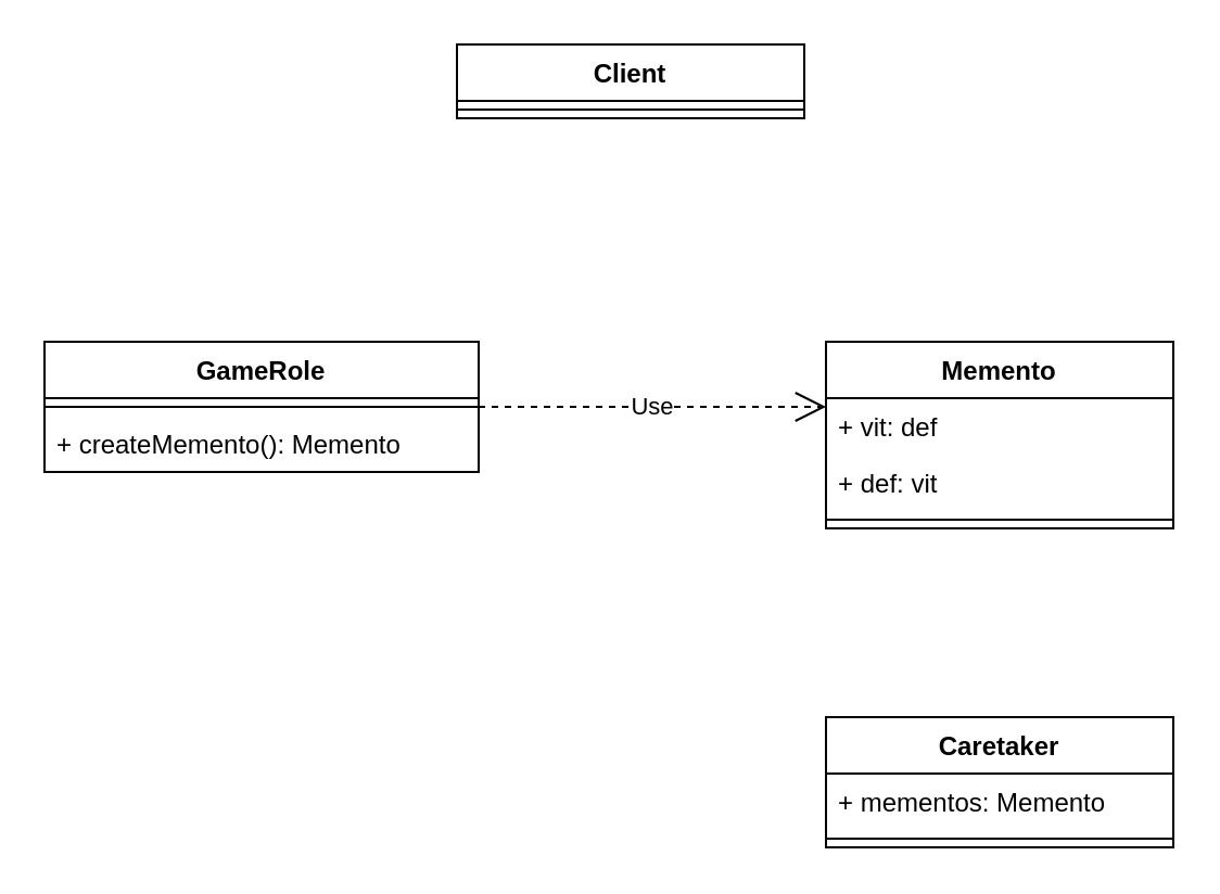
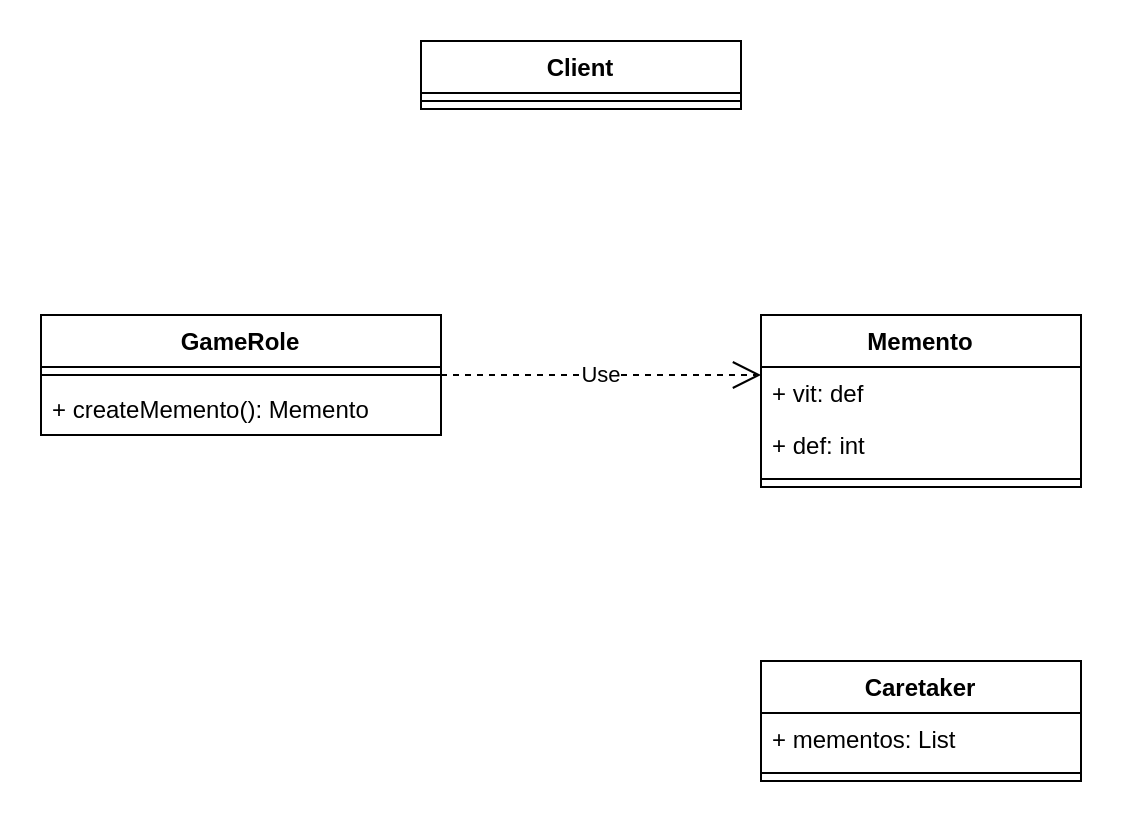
  <mxCell id="0" />
  <mxCell id="1" parent="0" />
  <mxCell id="2" value="Memento" style="swimlane;fontStyle=1;align=center;verticalAlign=top;childLayout=stackLayout;horizontal=1;startSize=26;horizontalStack=0;resizeParent=1;resizeParentMax=0;resizeLast=0;collapsible=1;marginBottom=0;" vertex="1" parent="1"><mxGeometry x="380" y="157" width="160" height="86" as="geometry" /></mxCell>
  <mxCell id="3" value="+ vit: def" style="text;strokeColor=none;fillColor=none;align=left;verticalAlign=top;spacingLeft=4;spacingRight=4;overflow=hidden;rotatable=0;points=[[0,0.5],[1,0.5]];portConstraint=eastwest;" vertex="1" parent="2"><mxGeometry y="26" width="160" height="26" as="geometry" /></mxCell>
- <mxCell id="4" value="+ def: vit" style="text;strokeColor=none;fillColor=none;align=left;verticalAlign=top;spacingLeft=4;spacingRight=4;overflow=hidden;rotatable=0;points=[[0,0.5],[1,0.5]];portConstraint=eastwest;" vertex="1" parent="2"><mxGeometry y="52" width="160" height="26" as="geometry" /></mxCell>
+ <mxCell id="4" value="+ def: int" style="text;strokeColor=none;fillColor=none;align=left;verticalAlign=top;spacingLeft=4;spacingRight=4;overflow=hidden;rotatable=0;points=[[0,0.5],[1,0.5]];portConstraint=eastwest;" vertex="1" parent="2"><mxGeometry y="52" width="160" height="26" as="geometry" /></mxCell>
  <mxCell id="5" value="" style="line;strokeWidth=1;fillColor=none;align=left;verticalAlign=middle;spacingTop=-1;spacingLeft=3;spacingRight=3;rotatable=0;labelPosition=right;points=[];portConstraint=eastwest;" vertex="1" parent="2"><mxGeometry y="78" width="160" height="8" as="geometry" /></mxCell>
  <mxCell id="6" value="Caretaker" style="swimlane;fontStyle=1;align=center;verticalAlign=top;childLayout=stackLayout;horizontal=1;startSize=26;horizontalStack=0;resizeParent=1;resizeParentMax=0;resizeLast=0;collapsible=1;marginBottom=0;" vertex="1" parent="1"><mxGeometry x="380" y="330" width="160" height="60" as="geometry" /></mxCell>
- <mxCell id="7" value="+ mementos: Memento" style="text;strokeColor=none;fillColor=none;align=left;verticalAlign=top;spacingLeft=4;spacingRight=4;overflow=hidden;rotatable=0;points=[[0,0.5],[1,0.5]];portConstraint=eastwest;" vertex="1" parent="6"><mxGeometry y="26" width="160" height="26" as="geometry" /></mxCell>
+ <mxCell id="7" value="+ mementos: List" style="text;strokeColor=none;fillColor=none;align=left;verticalAlign=top;spacingLeft=4;spacingRight=4;overflow=hidden;rotatable=0;points=[[0,0.5],[1,0.5]];portConstraint=eastwest;" vertex="1" parent="6"><mxGeometry y="26" width="160" height="26" as="geometry" /></mxCell>
  <mxCell id="8" value="" style="line;strokeWidth=1;fillColor=none;align=left;verticalAlign=middle;spacingTop=-1;spacingLeft=3;spacingRight=3;rotatable=0;labelPosition=right;points=[];portConstraint=eastwest;" vertex="1" parent="6"><mxGeometry y="52" width="160" height="8" as="geometry" /></mxCell>
  <mxCell id="9" value="Use" style="endArrow=open;endSize=12;dashed=1;html=1;" edge="1" parent="1" source="10"><mxGeometry width="160" relative="1" as="geometry"><mxPoint x="210" y="187" as="sourcePoint" /><mxPoint x="380" y="187" as="targetPoint" /></mxGeometry></mxCell>
  <mxCell id="10" value="GameRole" style="swimlane;fontStyle=1;align=center;verticalAlign=top;childLayout=stackLayout;horizontal=1;startSize=26;horizontalStack=0;resizeParent=1;resizeParentMax=0;resizeLast=0;collapsible=1;marginBottom=0;" vertex="1" parent="1"><mxGeometry x="20" y="157" width="200" height="60" as="geometry" /></mxCell>
  <mxCell id="11" value="" style="line;strokeWidth=1;fillColor=none;align=left;verticalAlign=middle;spacingTop=-1;spacingLeft=3;spacingRight=3;rotatable=0;labelPosition=right;points=[];portConstraint=eastwest;" vertex="1" parent="10"><mxGeometry y="26" width="200" height="8" as="geometry" /></mxCell>
  <mxCell id="12" value="+ createMemento(): Memento" style="text;strokeColor=none;fillColor=none;align=left;verticalAlign=top;spacingLeft=4;spacingRight=4;overflow=hidden;rotatable=0;points=[[0,0.5],[1,0.5]];portConstraint=eastwest;" vertex="1" parent="10"><mxGeometry y="34" width="200" height="26" as="geometry" /></mxCell>
  <mxCell id="13" value="Client" style="swimlane;fontStyle=1;align=center;verticalAlign=top;childLayout=stackLayout;horizontal=1;startSize=26;horizontalStack=0;resizeParent=1;resizeParentMax=0;resizeLast=0;collapsible=1;marginBottom=0;" vertex="1" parent="1"><mxGeometry x="210" y="20" width="160" height="34" as="geometry" /></mxCell>
  <mxCell id="14" value="" style="line;strokeWidth=1;fillColor=none;align=left;verticalAlign=middle;spacingTop=-1;spacingLeft=3;spacingRight=3;rotatable=0;labelPosition=right;points=[];portConstraint=eastwest;" vertex="1" parent="13"><mxGeometry y="26" width="160" height="8" as="geometry" /></mxCell>
